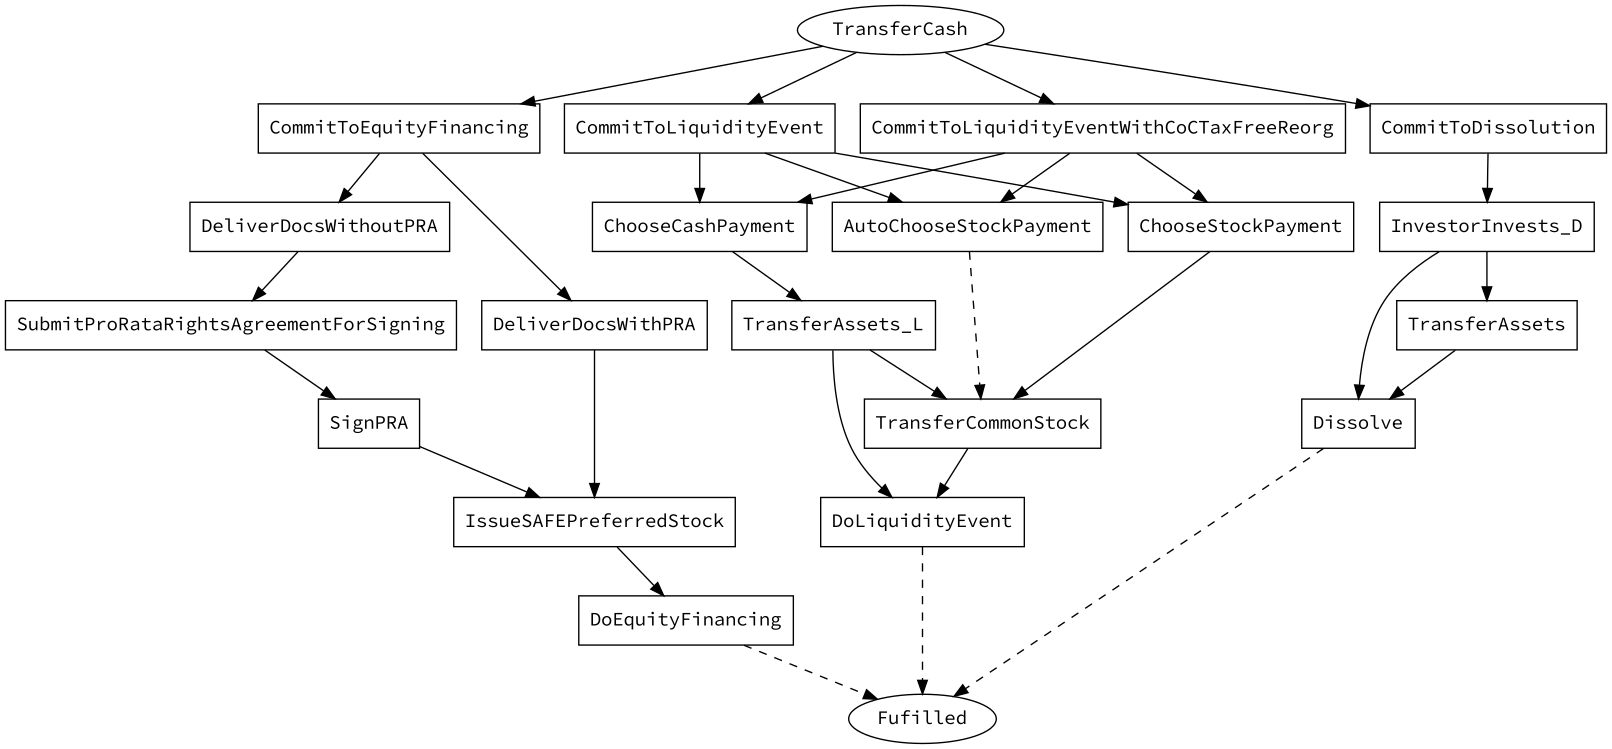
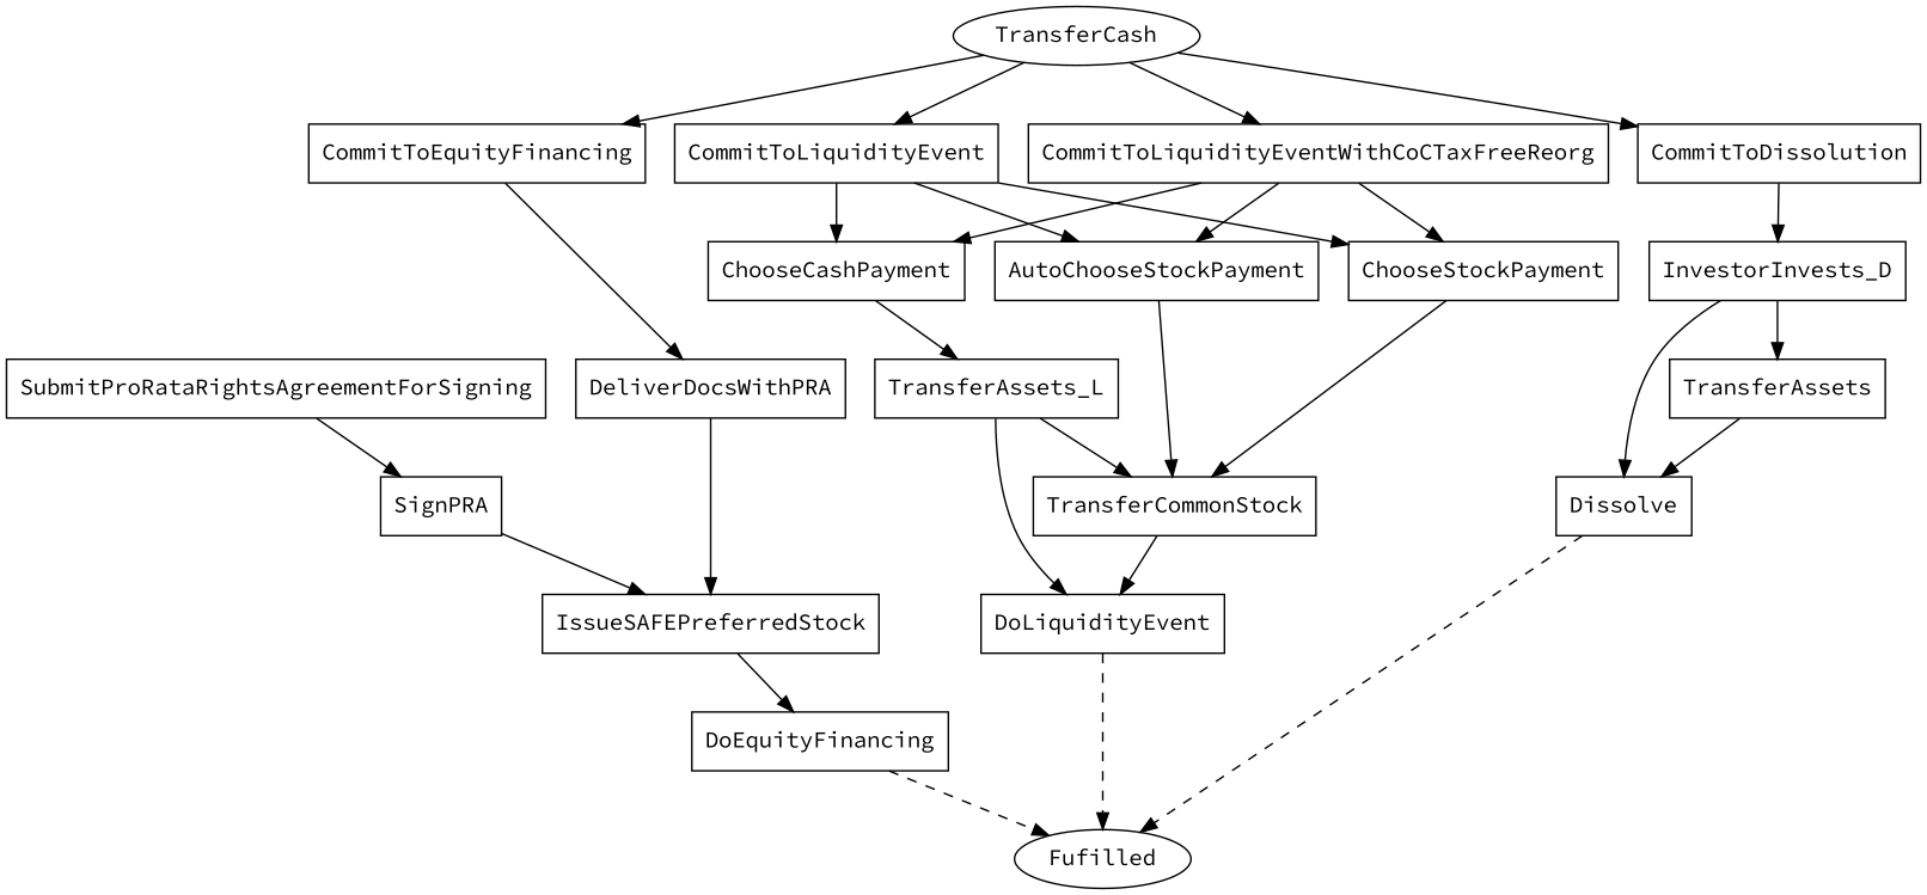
  digraph {
    fontname="Source Code Pro"
    node [fontname="Source Code Pro" shape=box]
    edge [fontname="Source Code Pro"]
    n1 [label=Fufilled shape=""]
    n2 [label=TransferCash shape=""]
    n3 [label=CommitToEquityFinancing]
    n4 [label=CommitToLiquidityEvent]
    n5 [label=CommitToLiquidityEventWithCoCTaxFreeReorg]
    n6 [label=CommitToDissolution]
    n7 [label=DeliverDocsWithPRA]
-   n8 [label=DeliverDocsWithoutPRA]
    n9 [label=AutoChooseStockPayment]
    n10 [label=ChooseStockPayment]
    n11 [label=ChooseCashPayment]
    n12 [label=InvestorInvests_D]
    n13 [label=IssueSAFEPreferredStock]
    n14 [label=SubmitProRataRightsAgreementForSigning]
    n15 [label=DoEquityFinancing]
    n16 [label=SignPRA]
    n17 [label=TransferCommonStock]
    n18 [label=TransferAssets_L]
    n19 [label=DoLiquidityEvent]
    n20 [label=TransferAssets]
    n21 [label=Dissolve]
    n2 -> n3
    n2 -> n4
    n2 -> n5
    n2 -> n6
    n3 -> n7
-   n3 -> n8
    n4 -> n9
    n4 -> n10
    n4 -> n11
    n5 -> n9
    n5 -> n10
    n5 -> n11
    n6 -> n12
    n7 -> n13
-   n8 -> n14
-   n9 -> n17 [style=dashed]
+   n9 -> n17
    n10 -> n17
    n11 -> n18
    n12 -> n20
    n12 -> n21
    n13 -> n15
    n14 -> n16
    n15 -> n1 [style=dashed]
    n16 -> n13
    n17 -> n19
    n18 -> n17
    n18 -> n19
    n19 -> n1 [style=dashed]
    n20 -> n21
    n21 -> n1 [style=dashed]
  }
